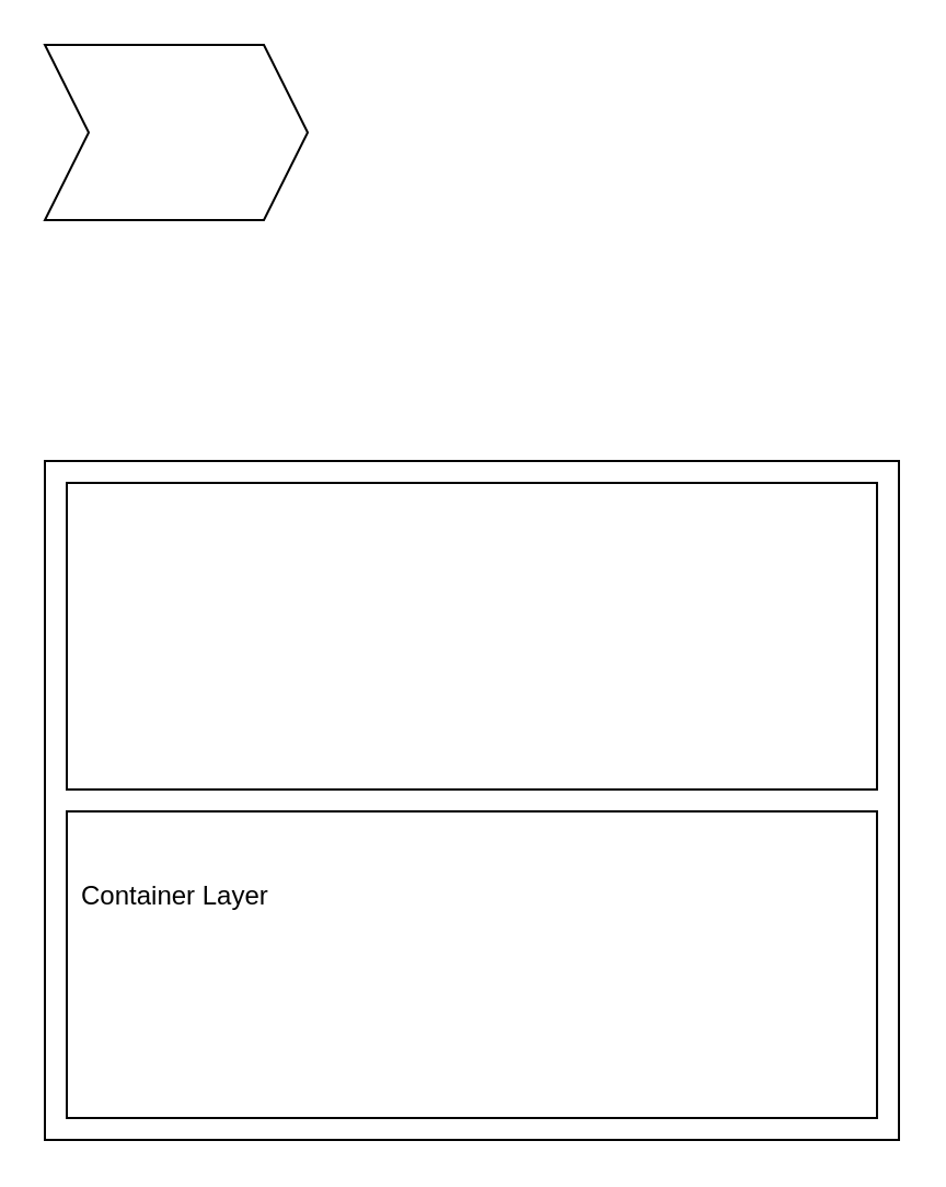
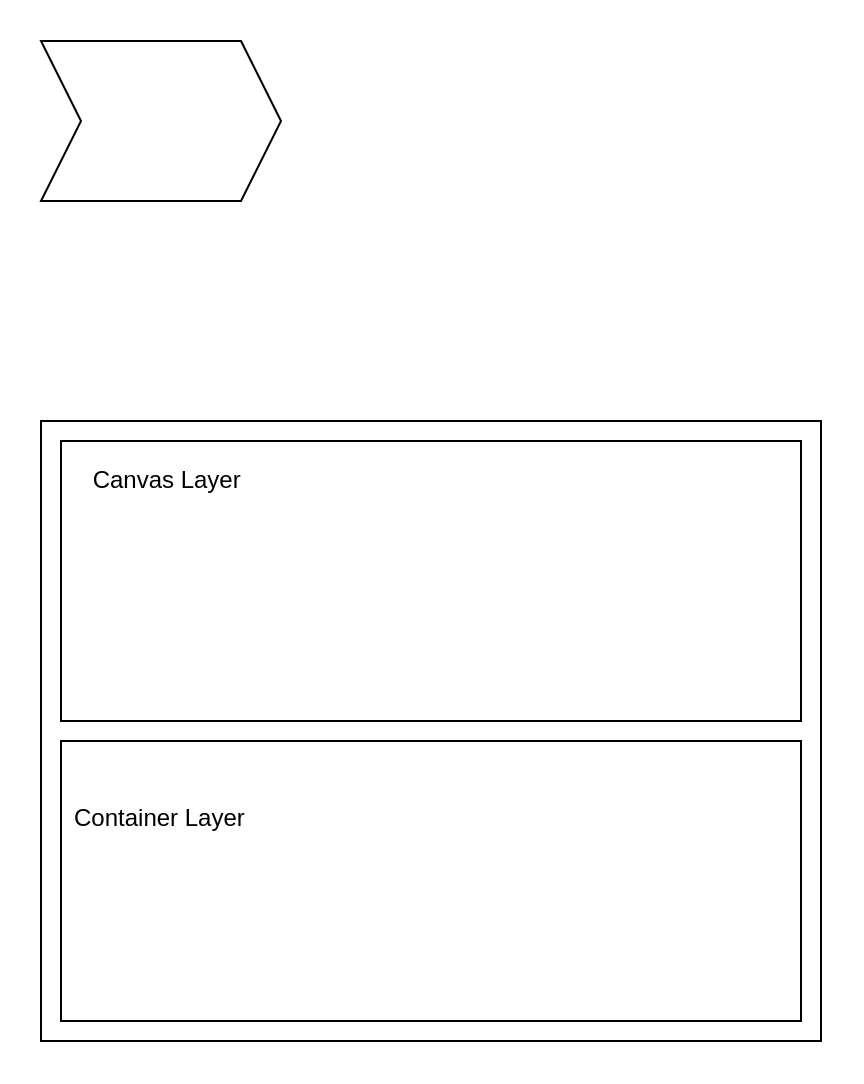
  <mxCell id="0" />
  <mxCell id="1" parent="0" />
  <mxCell id="2" value="" style="shape=step;perimeter=stepPerimeter;whiteSpace=wrap;html=1;fixedSize=1;" vertex="1" parent="1"><mxGeometry x="20" y="20" width="120" height="80" as="geometry" /></mxCell>
  <mxCell id="3" value="" style="rounded=0;whiteSpace=wrap;html=1;" vertex="1" parent="1"><mxGeometry x="20" y="210" width="390" height="310" as="geometry" /></mxCell>
  <mxCell id="4" value="" style="rounded=0;whiteSpace=wrap;html=1;" vertex="1" parent="1"><mxGeometry x="30" y="220" width="370" height="140" as="geometry" /></mxCell>
  <mxCell id="5" value="" style="rounded=0;whiteSpace=wrap;html=1;" vertex="1" parent="1"><mxGeometry x="30" y="370" width="370" height="140" as="geometry" /></mxCell>
+ <mxCell id="6" value="Canvas Layer&amp;nbsp;" style="text;html=1;strokeColor=none;fillColor=none;align=center;verticalAlign=middle;whiteSpace=wrap;rounded=0;" vertex="1" parent="1"><mxGeometry x="40" y="230" width="90" height="20" as="geometry" /></mxCell>
  <mxCell id="7" value="Container Layer" style="text;html=1;" vertex="1" parent="1"><mxGeometry x="35" y="395" width="100" height="30" as="geometry" /></mxCell>
